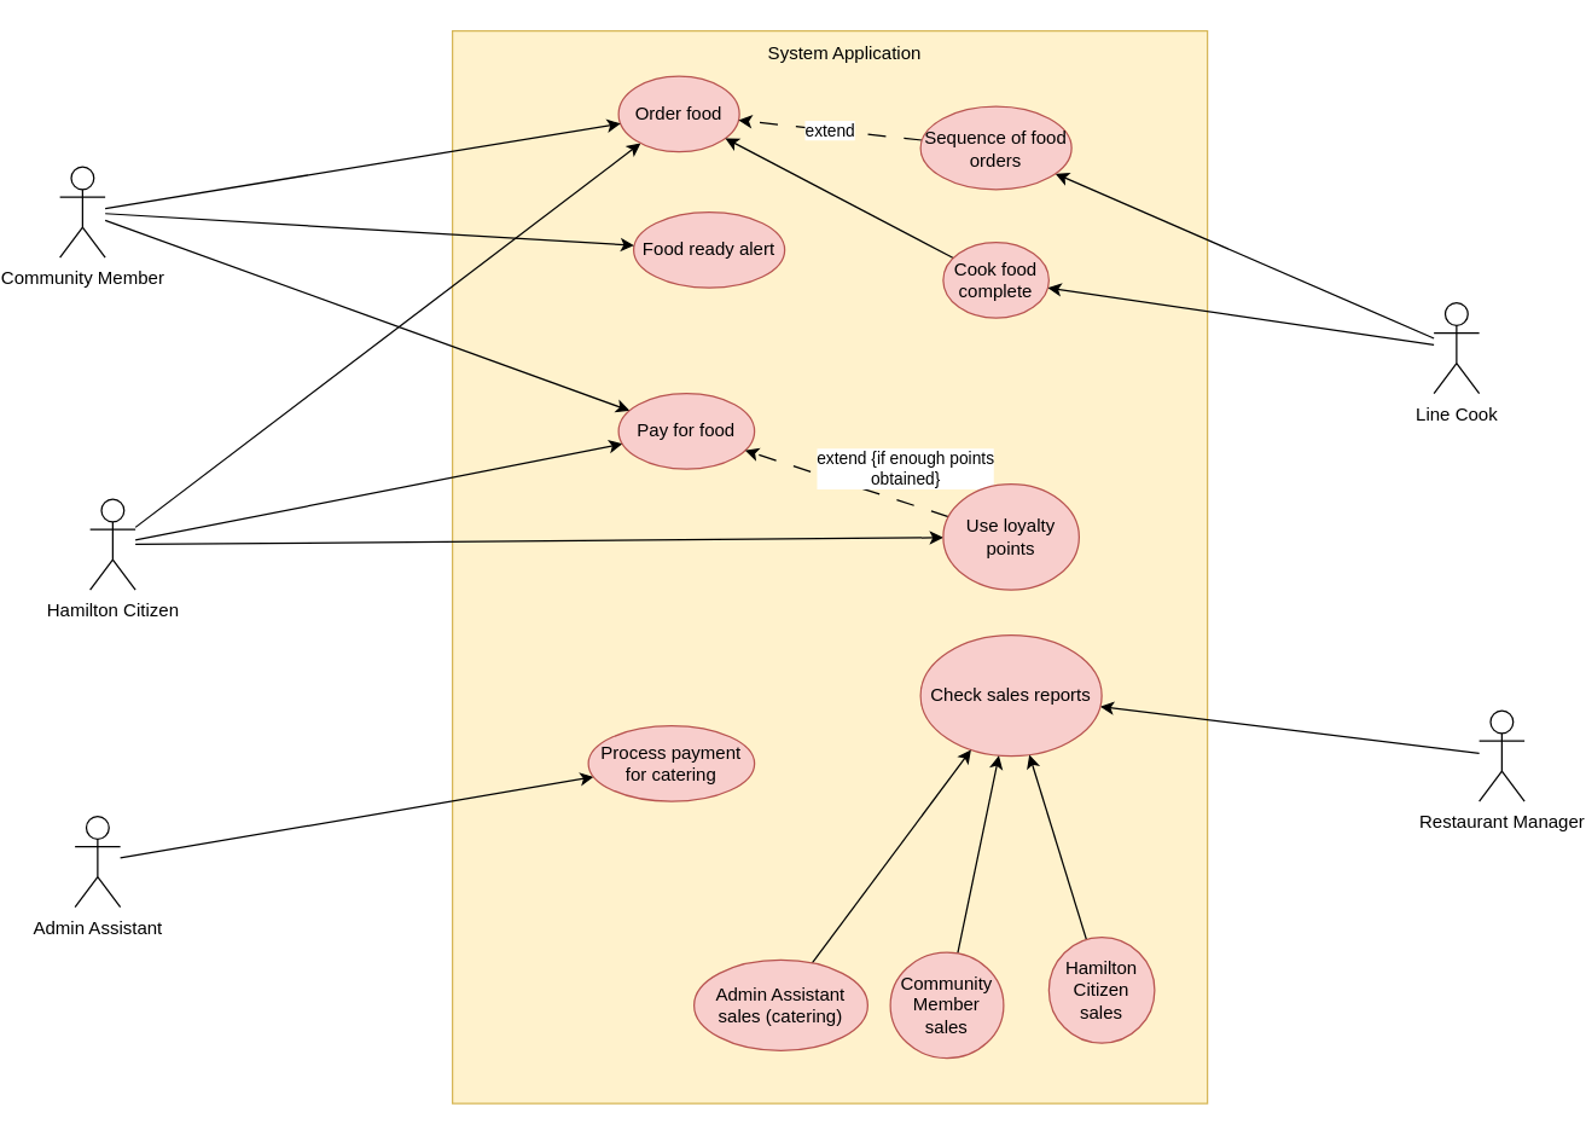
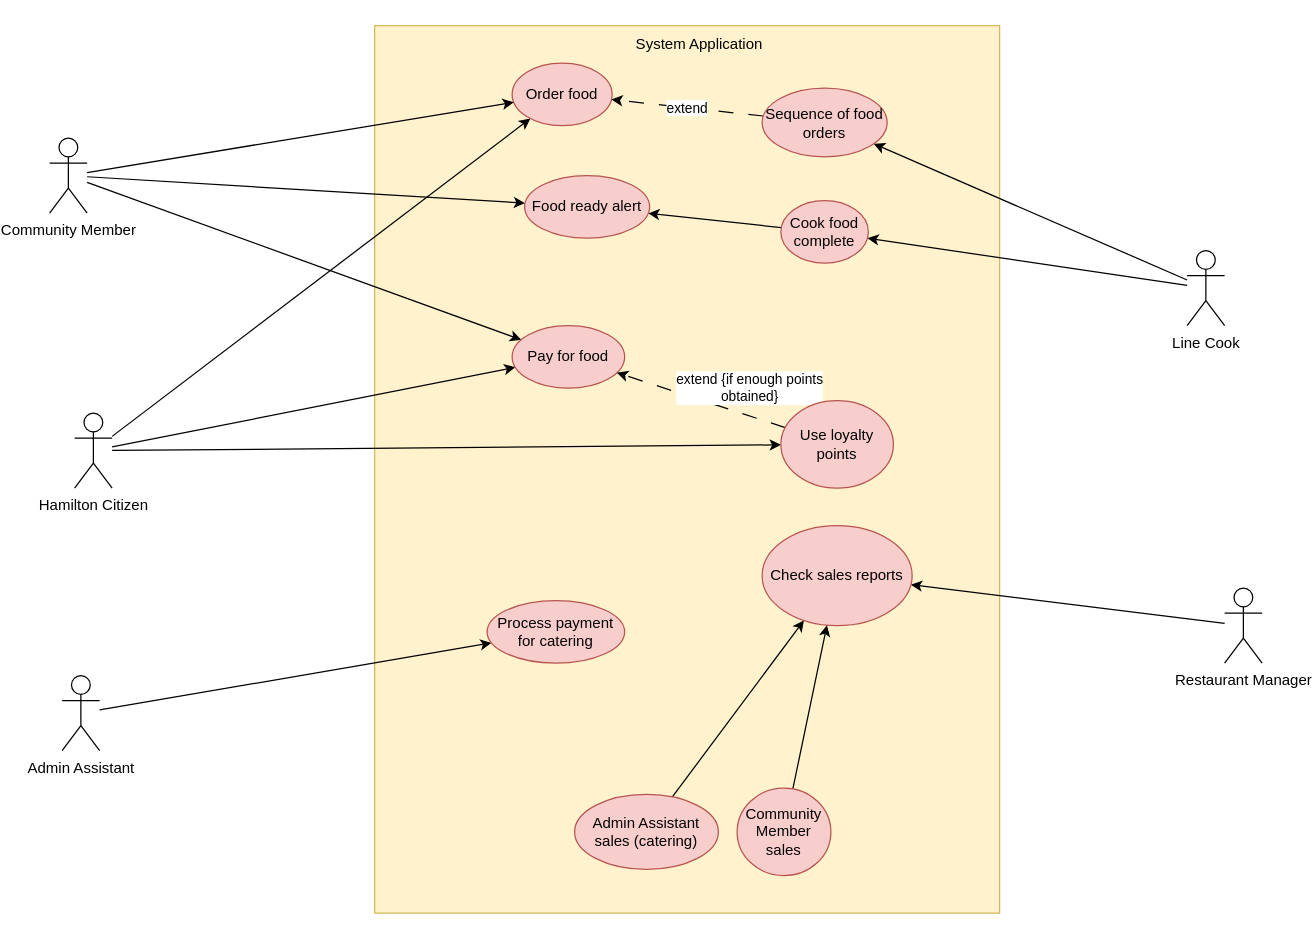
  <mxCell id="0" />
  <mxCell id="1" parent="0" />
  <mxCell id="2" value="" style="rounded=0;whiteSpace=wrap;html=1;fillColor=#fff2cc;strokeColor=#d6b656;" vertex="1" parent="1"><mxGeometry x="280" y="20" width="500" height="710" as="geometry" /></mxCell>
  <mxCell id="3" style="edgeStyle=none;rounded=0;orthogonalLoop=1;jettySize=auto;html=1;" edge="1" parent="1" source="6" target="14"><mxGeometry relative="1" as="geometry" /></mxCell>
  <mxCell id="4" style="edgeStyle=none;rounded=0;orthogonalLoop=1;jettySize=auto;html=1;" edge="1" parent="1" source="6" target="27"><mxGeometry relative="1" as="geometry" /></mxCell>
  <mxCell id="5" style="edgeStyle=none;rounded=0;orthogonalLoop=1;jettySize=auto;html=1;" edge="1" parent="1" source="6" target="24"><mxGeometry relative="1" as="geometry" /></mxCell>
  <mxCell id="6" value="Hamilton Citizen" style="shape=umlActor;verticalLabelPosition=bottom;verticalAlign=top;html=1;outlineConnect=0;" vertex="1" parent="1"><mxGeometry x="40" y="330" width="30" height="60" as="geometry" /></mxCell>
  <mxCell id="7" style="edgeStyle=none;rounded=0;orthogonalLoop=1;jettySize=auto;html=1;" edge="1" parent="1" source="8" target="25"><mxGeometry relative="1" as="geometry" /></mxCell>
  <mxCell id="8" value="Admin Assistant" style="shape=umlActor;verticalLabelPosition=bottom;verticalAlign=top;html=1;outlineConnect=0;" vertex="1" parent="1"><mxGeometry x="30" y="540" width="30" height="60" as="geometry" /></mxCell>
  <mxCell id="9" style="edgeStyle=none;rounded=0;orthogonalLoop=1;jettySize=auto;html=1;" edge="1" parent="1" source="10" target="28"><mxGeometry relative="1" as="geometry" /></mxCell>
  <mxCell id="10" value="Restaurant Manager" style="shape=umlActor;verticalLabelPosition=bottom;verticalAlign=top;html=1;outlineConnect=0;" vertex="1" parent="1"><mxGeometry x="960" y="470" width="30" height="60" as="geometry" /></mxCell>
  <mxCell id="11" style="edgeStyle=none;rounded=0;orthogonalLoop=1;jettySize=auto;html=1;" edge="1" parent="1" source="13" target="17"><mxGeometry relative="1" as="geometry" /></mxCell>
  <mxCell id="12" style="edgeStyle=none;rounded=0;orthogonalLoop=1;jettySize=auto;html=1;" edge="1" parent="1" source="13" target="19"><mxGeometry relative="1" as="geometry" /></mxCell>
  <mxCell id="13" value="Line Cook" style="shape=umlActor;verticalLabelPosition=bottom;verticalAlign=top;html=1;outlineConnect=0;" vertex="1" parent="1"><mxGeometry x="930" y="200" width="30" height="60" as="geometry" /></mxCell>
  <mxCell id="14" value="Order food" style="ellipse;whiteSpace=wrap;html=1;fillColor=#f8cecc;strokeColor=#b85450;" vertex="1" parent="1"><mxGeometry x="390" y="50" width="80" height="50" as="geometry" /></mxCell>
  <mxCell id="15" style="rounded=0;orthogonalLoop=1;jettySize=auto;html=1;" edge="1" parent="1" source="22" target="14"><mxGeometry relative="1" as="geometry" /></mxCell>
  <mxCell id="16" value="extend" style="edgeStyle=none;rounded=0;orthogonalLoop=1;jettySize=auto;html=1;dashed=1;dashPattern=12 12;" edge="1" parent="1" source="17" target="14"><mxGeometry relative="1" as="geometry" /></mxCell>
  <mxCell id="17" value="Sequence of food orders" style="ellipse;whiteSpace=wrap;html=1;fillColor=#f8cecc;strokeColor=#b85450;" vertex="1" parent="1"><mxGeometry x="590" y="70" width="100" height="55" as="geometry" /></mxCell>
- <mxCell id="18" style="edgeStyle=none;rounded=0;orthogonalLoop=1;jettySize=auto;html=1;" edge="1" parent="1" source="19" target="14"><mxGeometry relative="1" as="geometry" /></mxCell>
+ <mxCell id="18" style="edgeStyle=none;rounded=0;orthogonalLoop=1;jettySize=auto;html=1;" edge="1" parent="1" source="19" target="20"><mxGeometry relative="1" as="geometry" /></mxCell>
  <mxCell id="19" value="Cook food complete" style="ellipse;whiteSpace=wrap;html=1;fillColor=#f8cecc;strokeColor=#b85450;" vertex="1" parent="1"><mxGeometry x="605" y="160" width="70" height="50" as="geometry" /></mxCell>
  <mxCell id="20" value="Food ready alert" style="ellipse;whiteSpace=wrap;html=1;fillColor=#f8cecc;strokeColor=#b85450;" vertex="1" parent="1"><mxGeometry x="400" y="140" width="100" height="50" as="geometry" /></mxCell>
  <mxCell id="21" style="edgeStyle=none;rounded=0;orthogonalLoop=1;jettySize=auto;html=1;" edge="1" parent="1" source="22" target="24"><mxGeometry relative="1" as="geometry" /></mxCell>
  <mxCell id="22" value="Community Member" style="shape=umlActor;verticalLabelPosition=bottom;verticalAlign=top;html=1;outlineConnect=0;" vertex="1" parent="1"><mxGeometry x="20" y="110" width="30" height="60" as="geometry" /></mxCell>
  <mxCell id="23" style="edgeStyle=none;rounded=0;orthogonalLoop=1;jettySize=auto;html=1;" edge="1" parent="1" source="22" target="20"><mxGeometry relative="1" as="geometry" /></mxCell>
  <mxCell id="24" value="Pay for food" style="ellipse;whiteSpace=wrap;html=1;fillColor=#f8cecc;strokeColor=#b85450;" vertex="1" parent="1"><mxGeometry x="390" y="260" width="90" height="50" as="geometry" /></mxCell>
  <mxCell id="25" value="Process payment for catering" style="ellipse;whiteSpace=wrap;html=1;fillColor=#f8cecc;strokeColor=#b85450;" vertex="1" parent="1"><mxGeometry x="370" y="480" width="110" height="50" as="geometry" /></mxCell>
  <mxCell id="26" value="extend {if enough points&lt;br&gt;obtained}" style="edgeStyle=none;rounded=0;orthogonalLoop=1;jettySize=auto;html=1;dashed=1;dashPattern=12 12;" edge="1" parent="1" source="27" target="24"><mxGeometry x="-0.48" y="-21" relative="1" as="geometry"><mxPoint as="offset" /></mxGeometry></mxCell>
  <mxCell id="27" value="Use loyalty points" style="ellipse;whiteSpace=wrap;html=1;fillColor=#f8cecc;strokeColor=#b85450;" vertex="1" parent="1"><mxGeometry x="605" y="320" width="90" height="70" as="geometry" /></mxCell>
  <mxCell id="28" value="Check sales reports" style="ellipse;whiteSpace=wrap;html=1;fillColor=#f8cecc;strokeColor=#b85450;" vertex="1" parent="1"><mxGeometry x="590" y="420" width="120" height="80" as="geometry" /></mxCell>
  <mxCell id="29" style="edgeStyle=none;rounded=0;orthogonalLoop=1;jettySize=auto;html=1;" edge="1" parent="1" source="30" target="28"><mxGeometry relative="1" as="geometry" /></mxCell>
  <mxCell id="30" value="Community Member sales" style="ellipse;whiteSpace=wrap;html=1;fillColor=#f8cecc;strokeColor=#b85450;" vertex="1" parent="1"><mxGeometry x="570" y="630" width="75" height="70" as="geometry" /></mxCell>
- <mxCell id="31" style="edgeStyle=none;rounded=0;orthogonalLoop=1;jettySize=auto;html=1;" edge="1" parent="1" source="32" target="28"><mxGeometry relative="1" as="geometry" /></mxCell>
- <mxCell id="32" value="Hamilton Citizen sales" style="ellipse;whiteSpace=wrap;html=1;fillColor=#f8cecc;strokeColor=#b85450;" vertex="1" parent="1"><mxGeometry x="675" y="620" width="70" height="70" as="geometry" /></mxCell>
  <mxCell id="33" style="edgeStyle=none;rounded=0;orthogonalLoop=1;jettySize=auto;html=1;" edge="1" parent="1" source="34" target="28"><mxGeometry relative="1" as="geometry" /></mxCell>
  <mxCell id="34" value="Admin Assistant sales (catering)" style="ellipse;whiteSpace=wrap;html=1;fillColor=#f8cecc;strokeColor=#b85450;" vertex="1" parent="1"><mxGeometry x="440" y="635" width="115" height="60" as="geometry" /></mxCell>
  <mxCell id="35" value="System Application" style="text;html=1;strokeColor=none;fillColor=none;align=center;verticalAlign=middle;whiteSpace=wrap;rounded=0;" vertex="1" parent="1"><mxGeometry x="480" y="20" width="120" height="30" as="geometry" /></mxCell>
